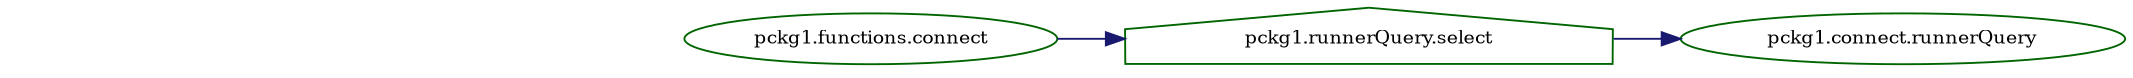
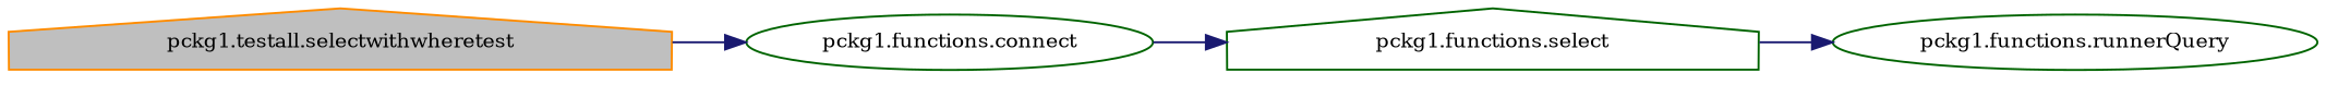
  digraph {
    fontname="DejaVu Serif"
    rankdir=LR
    node [color=darkgreen fillcolor=white fontname="DejaVu Serif" fontsize=10 shape=house style=filled]
    edge [color=midnightblue fontname="DejaVu Serif" fontsize=10 labelfontname=Helvetica labelfontsize=10 style=solid]
+   n1 [color=darkorange fillcolor=grey75 fontcolor=black height=0.2 label="pckg1.testall.selectwithwheretest" width=0.4]
    n2 [height=0.2 label="pckg1.functions.connect" shape=ellipse width=0.4]
-   n3 [height=0.2 label="pckg1.runnerQuery.select" width=0.4]
-   n4 [height=0.2 label="pckg1.connect.runnerQuery" shape=ellipse width=0.4]
+   n3 [height=0.2 label="pckg1.functions.select" width=0.4]
+   n4 [height=0.2 label="pckg1.functions.runnerQuery" shape=ellipse width=0.4]
+   n1 -> n2
    n2 -> n3
    n3 -> n4
  }
